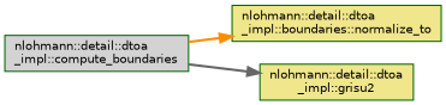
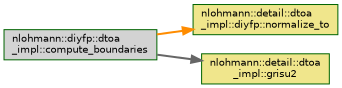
  digraph {
    fontname="DejaVu Sans"
    rankdir=RL
    node [color=darkgreen fillcolor=khaki fontname="DejaVu Sans" fontsize=10 shape=record style=filled]
    edge [dir=back fontname="DejaVu Sans" fontsize=10 labelfontname=Helvetica labelfontsize=10 style=bold]
-   n1 [fontcolor=black height=0.2 label="nlohmann::detail::dtoa\l_impl::boundaries::normalize_to" width=0.4]
-   n2 [fillcolor=lightgrey height=0.2 label="nlohmann::detail::dtoa\l_impl::compute_boundaries" width=0.4]
+   n1 [fontcolor=black height=0.2 label="nlohmann::detail::dtoa\l_impl::diyfp::normalize_to" width=0.4]
+   n2 [fillcolor=lightgrey height=0.2 label="nlohmann::diyfp::dtoa\l_impl::compute_boundaries" width=0.4]
    n3 [height=0.2 label="nlohmann::detail::dtoa\l_impl::grisu2" width=0.4]
    n1 -> n2 [color=darkorange]
    n3 -> n2 [color=gray40]
  }
